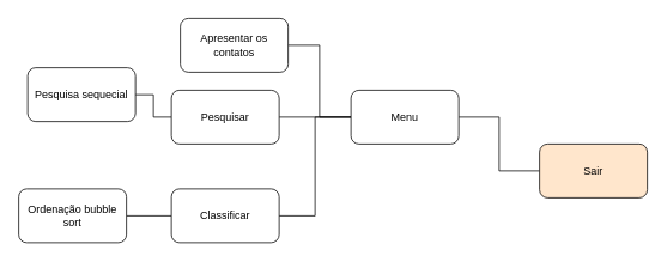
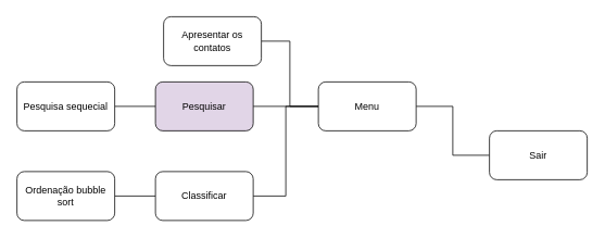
  <mxCell id="0" />
  <mxCell id="1" parent="0" />
  <mxCell id="2" value="" style="edgeStyle=orthogonalEdgeStyle;rounded=0;orthogonalLoop=1;jettySize=auto;html=1;endArrow=none;endFill=0;" edge="1" parent="1" source="6" target="8"><mxGeometry relative="1" as="geometry" /></mxCell>
  <mxCell id="3" style="edgeStyle=orthogonalEdgeStyle;rounded=0;orthogonalLoop=1;jettySize=auto;html=1;exitX=0;exitY=0.5;exitDx=0;exitDy=0;entryX=1;entryY=0.5;entryDx=0;entryDy=0;endArrow=none;endFill=0;" edge="1" parent="1" source="6" target="13"><mxGeometry relative="1" as="geometry" /></mxCell>
  <mxCell id="4" style="edgeStyle=orthogonalEdgeStyle;rounded=0;orthogonalLoop=1;jettySize=auto;html=1;exitX=0;exitY=0.5;exitDx=0;exitDy=0;entryX=1;entryY=0.5;entryDx=0;entryDy=0;endArrow=none;endFill=0;" edge="1" parent="1" source="6" target="10"><mxGeometry relative="1" as="geometry" /></mxCell>
  <mxCell id="5" style="edgeStyle=orthogonalEdgeStyle;rounded=0;orthogonalLoop=1;jettySize=auto;html=1;exitX=1;exitY=0.5;exitDx=0;exitDy=0;entryX=0;entryY=0.5;entryDx=0;entryDy=0;endArrow=none;endFill=0;" edge="1" parent="1" source="6" target="14"><mxGeometry relative="1" as="geometry" /></mxCell>
  <mxCell id="6" value="Menu" style="rounded=1;whiteSpace=wrap;html=1;" vertex="1" parent="1"><mxGeometry x="390" y="100" width="120" height="60" as="geometry" /></mxCell>
  <mxCell id="7" value="" style="edgeStyle=orthogonalEdgeStyle;rounded=0;orthogonalLoop=1;jettySize=auto;html=1;endArrow=none;endFill=0;" edge="1" parent="1" source="8" target="11"><mxGeometry relative="1" as="geometry" /></mxCell>
- <mxCell id="8" value="Pesquisar" style="rounded=1;whiteSpace=wrap;html=1;" vertex="1" parent="1"><mxGeometry x="190" y="100" width="120" height="60" as="geometry" /></mxCell>
+ <mxCell id="8" value="Pesquisar" style="rounded=1;whiteSpace=wrap;html=1;fillColor=#e1d5e7;" vertex="1" parent="1"><mxGeometry x="190" y="100" width="120" height="60" as="geometry" /></mxCell>
  <mxCell id="9" value="" style="edgeStyle=orthogonalEdgeStyle;rounded=0;orthogonalLoop=1;jettySize=auto;html=1;endArrow=none;endFill=0;" edge="1" parent="1" source="10" target="12"><mxGeometry relative="1" as="geometry" /></mxCell>
  <mxCell id="10" value="Classificar" style="rounded=1;whiteSpace=wrap;html=1;" vertex="1" parent="1"><mxGeometry x="190" y="210" width="120" height="60" as="geometry" /></mxCell>
- <mxCell id="11" value="Pesquisa sequecial" style="rounded=1;whiteSpace=wrap;html=1;" vertex="1" parent="1"><mxGeometry x="30" y="75" width="120" height="60" as="geometry" /></mxCell>
+ <mxCell id="11" value="Pesquisa sequecial" style="rounded=1;whiteSpace=wrap;html=1;" vertex="1" parent="1"><mxGeometry x="20" y="100" width="120" height="60" as="geometry" /></mxCell>
  <mxCell id="12" value="Ordenação bubble sort" style="rounded=1;whiteSpace=wrap;html=1;" vertex="1" parent="1"><mxGeometry x="20" y="210" width="120" height="60" as="geometry" /></mxCell>
  <mxCell id="13" value="Apresentar os contatos" style="rounded=1;whiteSpace=wrap;html=1;" vertex="1" parent="1"><mxGeometry x="200" y="20" width="120" height="60" as="geometry" /></mxCell>
- <mxCell id="14" value="Sair" style="rounded=1;whiteSpace=wrap;html=1;fillColor=#ffe6cc;" vertex="1" parent="1"><mxGeometry x="600" y="160" width="120" height="60" as="geometry" /></mxCell>
+ <mxCell id="14" value="Sair" style="rounded=1;whiteSpace=wrap;html=1;" vertex="1" parent="1"><mxGeometry x="600" y="160" width="120" height="60" as="geometry" /></mxCell>
